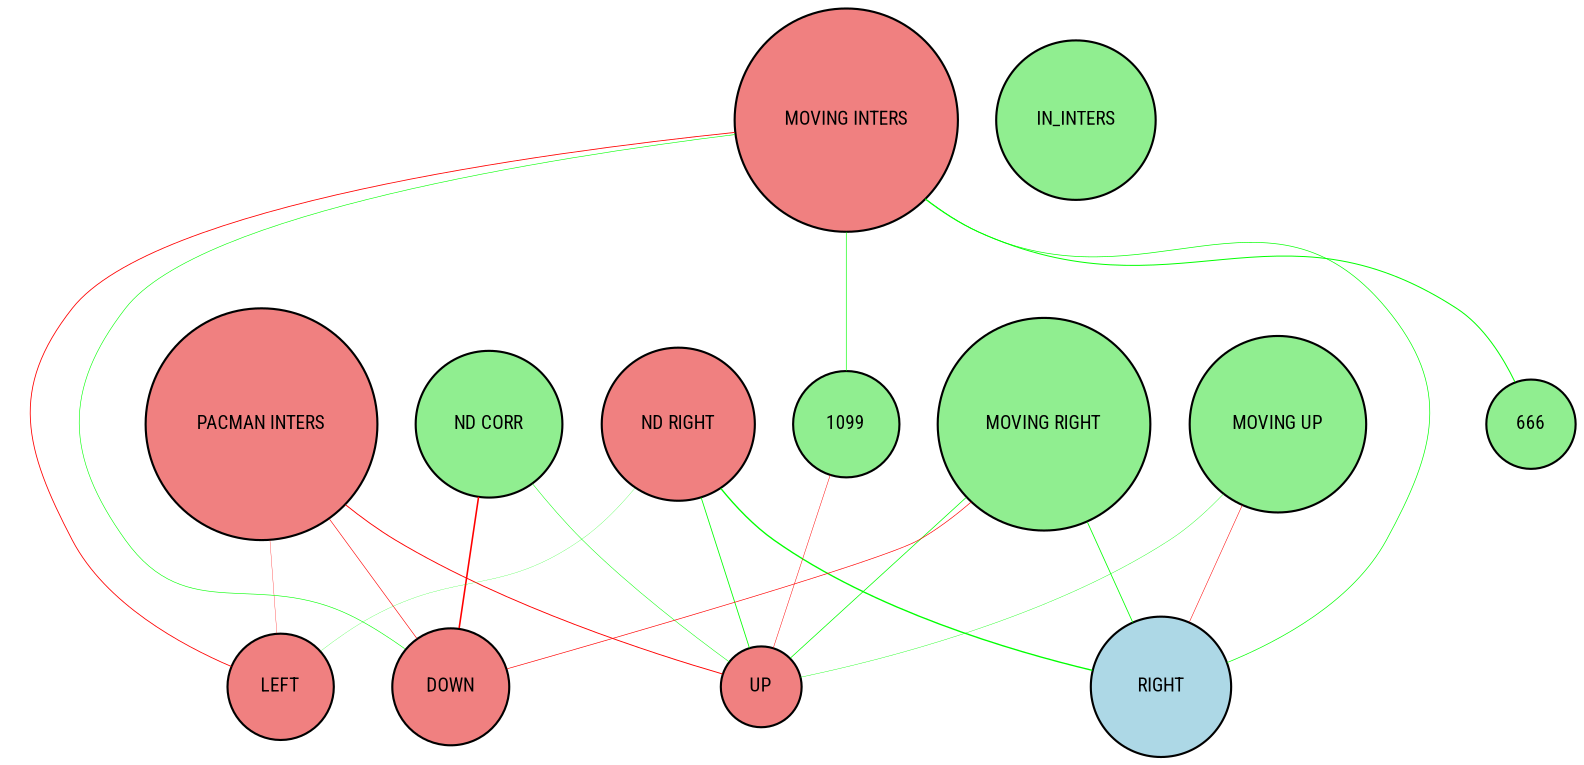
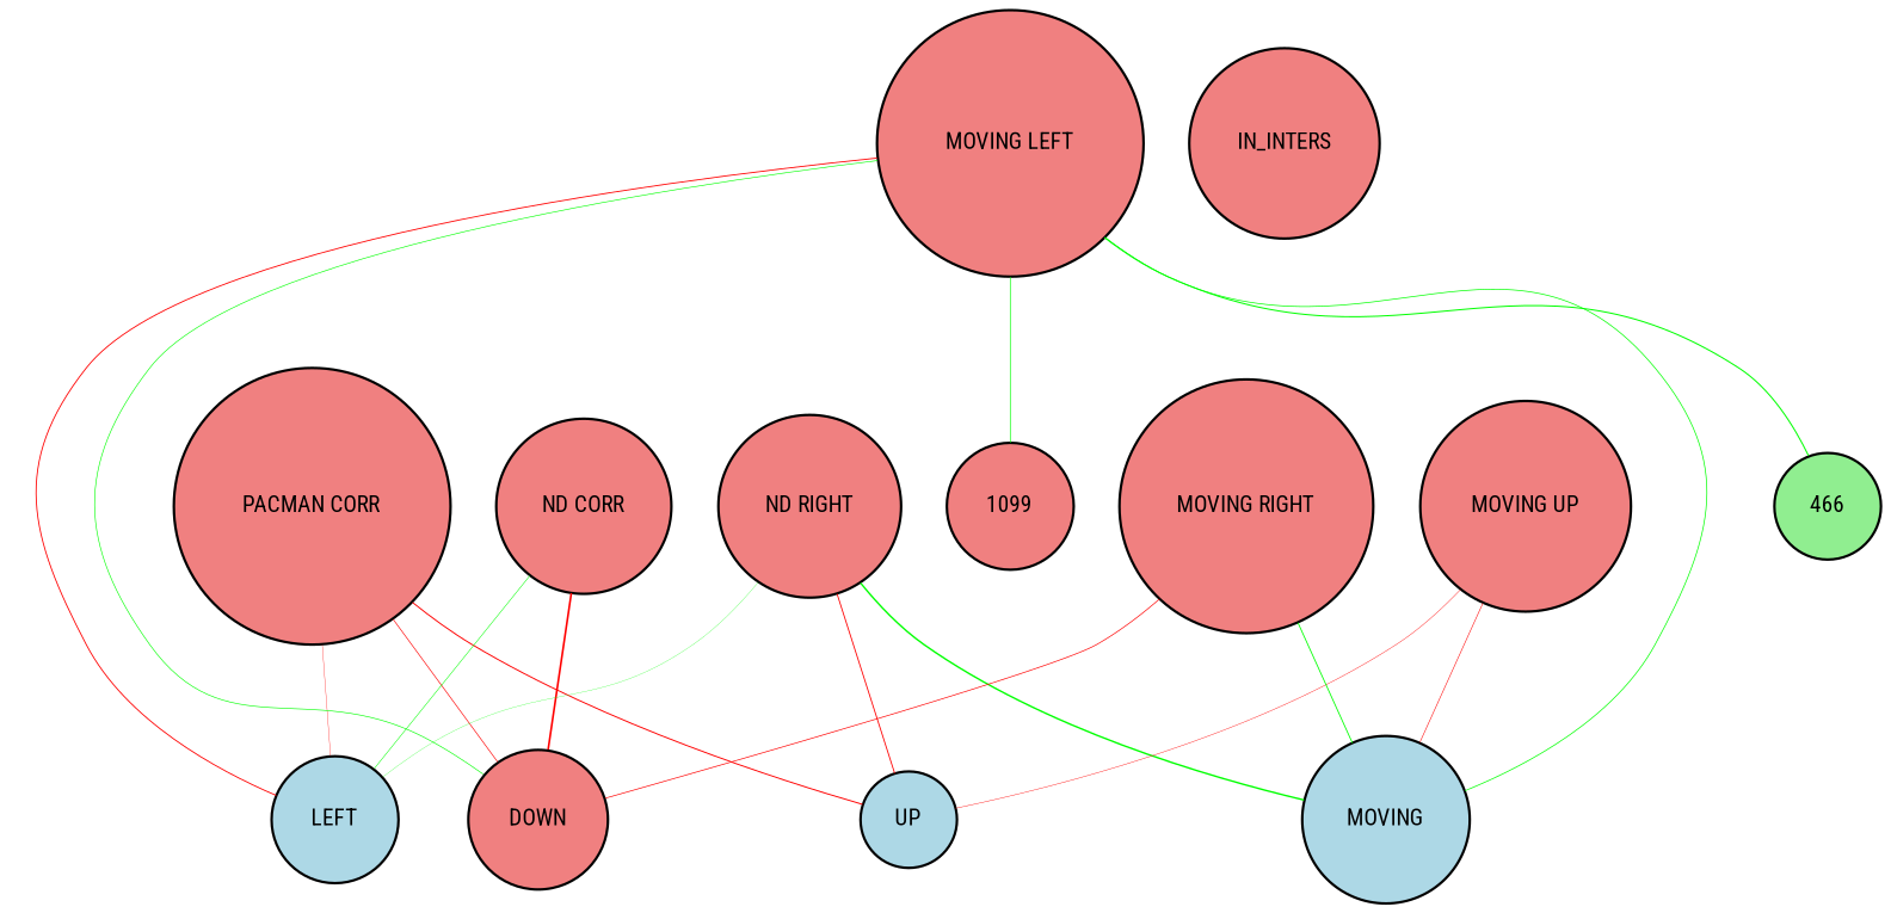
  digraph {
    fontname="Roboto Condensed"
    node [bgcolor=black fillcolor=lightcoral fontname="Roboto Condensed" fontsize=9 shape=circle style=filled]
    edge [arrowhead=none color=red fontname="Roboto Condensed" style=solid]
-   "PACMAN CORR" [height=0.2 width=0.2 label="PACMAN INTERS"]
-   UP [height=0.2 width=0.2]
+   "PACMAN CORR" [height=0.2 width=0.2]
+   UP [fillcolor=lightblue height=0.2 width=0.2]
    DOWN [height=0.2 width=0.2]
-   LEFT [height=0.2 width=0.2]
-   "ND CORR" [fillcolor=lightgreen height=0.2 width=0.2]
+   LEFT [fillcolor=lightblue height=0.2 width=0.2]
+   "ND CORR" [height=0.2 width=0.2]
    n6 [height=0.2 label="ND RIGHT" width=0.2]
-   RIGHT [fillcolor=lightblue height=0.2 width=0.2]
-   IN_INTERS [fillcolor=lightgreen height=0.2 width=0.2]
-   "MOVING UP" [fillcolor=lightgreen height=0.2 width=0.2]
-   "MOVING RIGHT" [fillcolor=lightgreen height=0.2 width=0.2]
-   "MOVING LEFT" [height=0.2 width=0.2 label="MOVING INTERS"]
-   1099 [fillcolor=lightgreen height=0.2 width=0.2]
-   666 [fillcolor=lightgreen height=0.2 width=0.2]
+   RIGHT [fillcolor=lightblue height=0.2 width=0.2 label=MOVING]
+   IN_INTERS [height=0.2 width=0.2]
+   "MOVING UP" [height=0.2 width=0.2]
+   "MOVING RIGHT" [height=0.2 width=0.2]
+   "MOVING LEFT" [height=0.2 width=0.2]
+   1099 [height=0.2 width=0.2]
+   666 [fillcolor=lightgreen height=0.2 width=0.2 label=466]
    "PACMAN CORR" -> UP [penwidth=0.4337680391709633]
    "PACMAN CORR" -> DOWN [penwidth=0.2888019999550995]
    "PACMAN CORR" -> LEFT [penwidth=0.14199534936792746]
    "ND CORR" -> DOWN [penwidth=0.7474902356311331]
-   "ND CORR" -> UP [color=green penwidth=0.23342795339606065]
-   n6 -> UP [color=green penwidth=0.38902369560874694]
+   "ND CORR" -> LEFT [color=green penwidth=0.23342795339606065]
+   n6 -> UP [penwidth=0.38902369560874694]
    n6 -> LEFT [color=green penwidth=0.11309479059095333]
    n6 -> RIGHT [color=green penwidth=0.6302167648250481]
-   "MOVING UP" -> UP [color=green penwidth=0.17954338922313928]
+   "MOVING UP" -> UP [penwidth=0.17954338922313928]
    "MOVING UP" -> RIGHT [penwidth=0.24237959733096043]
-   "MOVING RIGHT" -> UP [color=green penwidth=0.3456876949738632]
    "MOVING RIGHT" -> DOWN [penwidth=0.3048285028724039]
    "MOVING RIGHT" -> RIGHT [color=green penwidth=0.37721908166450857]
    "MOVING LEFT" -> DOWN [color=green penwidth=0.2784554621468822]
    "MOVING LEFT" -> LEFT [penwidth=0.39110388006439445]
    "MOVING LEFT" -> RIGHT [color=green penwidth=0.3231829475192643]
    "MOVING LEFT" -> 1099 [color=green penwidth=0.30000000000000004]
    "MOVING LEFT" -> 666 [color=green penwidth=0.4652837922629054]
-   1099 -> UP [penwidth=0.2213784065261685]
  }
